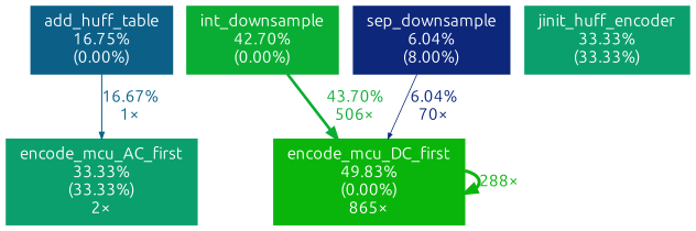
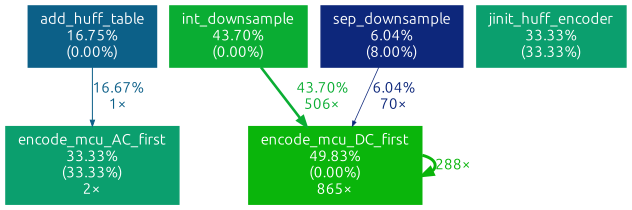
  digraph {
    fontname=Ubuntu
    nodesep=0.125
    ranksep=0.25
    node [color="#0b9f6e" fontcolor="#ffffff" fontname=Ubuntu fontsize=10.00 shape=box style=filled]
    edge [fontname=Ubuntu fontsize=10.00]
    n1 [height=0 label="encode_mcu_AC_first\n33.33%\n(33.33%)\n2×" width=0]
    n2 [color="#0ab50b" height=0 label="encode_mcu_DC_first\n49.83%\n(0.00%)\n865×" width=0]
-   n3 [color="#0aad33" height=0 label="int_downsample\n42.70%\n(0.00%)" width=0]
+   n3 [color="#0aad33" height=0 label="int_downsample\n43.70%\n(0.00%)" width=0]
    n4 [height=0 label="jinit_huff_encoder\n33.33%\n(33.33%)" width=0]
    n5 [color="#0c6088" height=0 label="add_huff_table\n16.75%\n(0.00%)" width=0]
    n6 [color="#0d277b" height=0 label="sep_downsample\n6.04%\n(8.00%)" width=0]
    n2 -> n2 [arrowsize=0.71 color="#0ab50b" fontcolor="#0ab50b" label="288×" labeldistance=1.99 penwidth=1.99]
    n3 -> n2 [arrowsize=0.66 color="#0aad33" fontcolor="#0aad33" label="43.70%\n506×" labeldistance=1.75 penwidth=1.75]
    n5 -> n1 [arrowsize=0.41 color="#0c5f88" fontcolor="#0c5f88" label="16.67%\n1×" labeldistance=0.67 penwidth=0.67]
    n6 -> n2 [arrowsize=0.35 color="#0d277b" fontcolor="#0d277b" label="6.04%\n70×" labeldistance=0.50 penwidth=0.50]
  }
